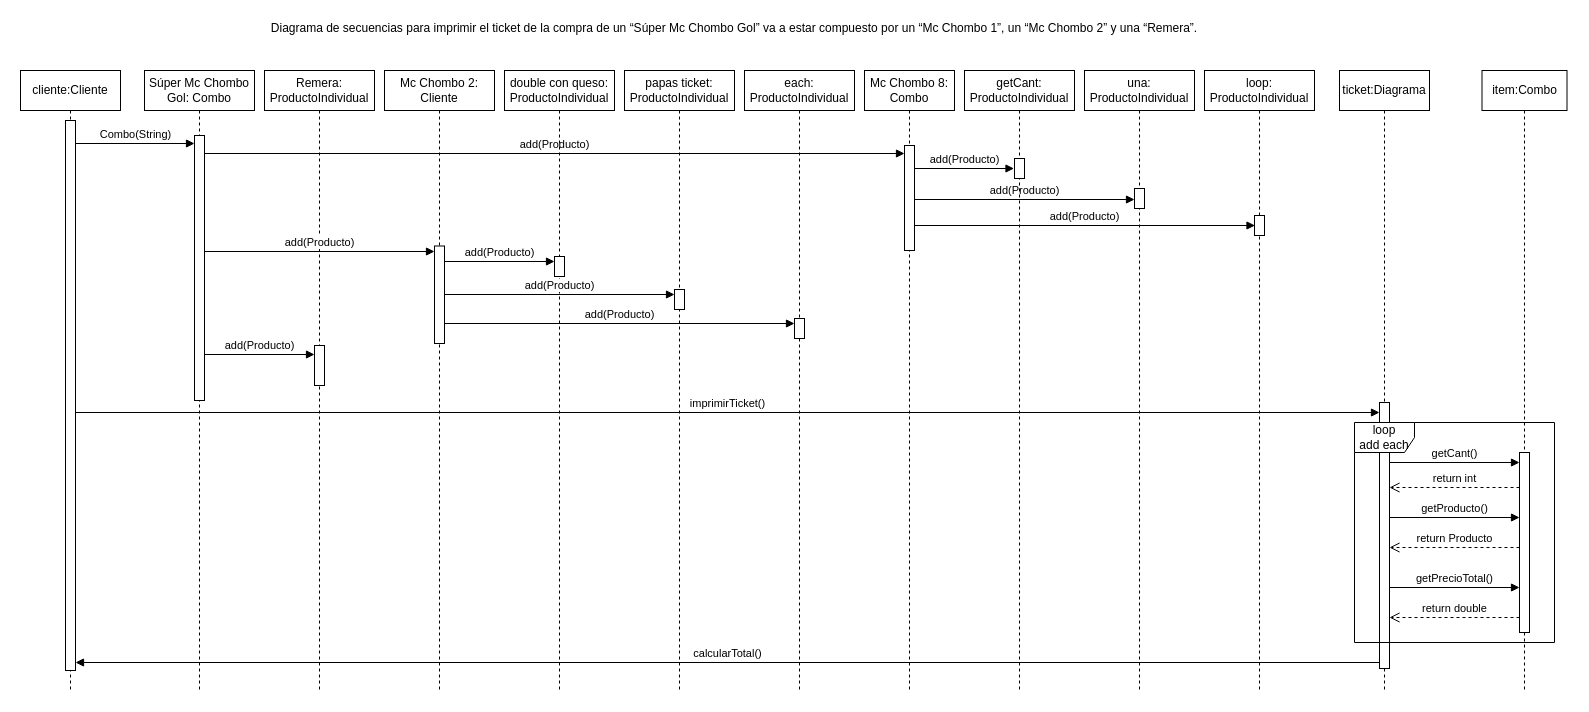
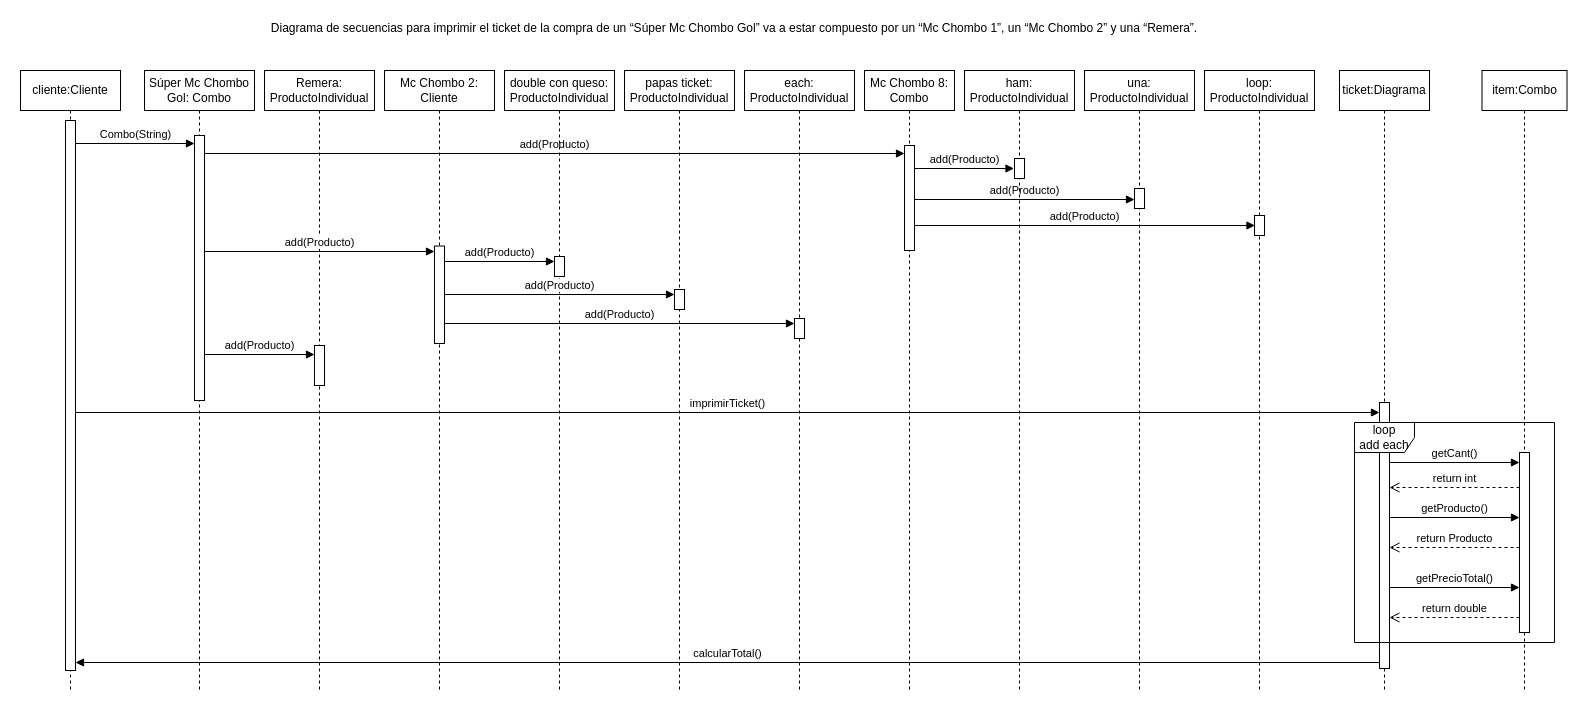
  <mxCell id="0" />
  <mxCell id="1" parent="0" />
  <mxCell id="2" value="ticket:Diagrama" style="shape=umlLifeline;perimeter=lifelinePerimeter;whiteSpace=wrap;html=1;container=1;dropTarget=0;collapsible=0;recursiveResize=0;outlineConnect=0;portConstraint=eastwest;newEdgeStyle={&quot;curved&quot;:0,&quot;rounded&quot;:0};" parent="1" vertex="1"><mxGeometry x="1339" y="70" width="90" height="620" as="geometry" /></mxCell>
  <mxCell id="3" value="" style="html=1;points=[[0,0,0,0,5],[0,1,0,0,-5],[1,0,0,0,5],[1,1,0,0,-5]];perimeter=orthogonalPerimeter;outlineConnect=0;targetShapes=umlLifeline;portConstraint=eastwest;newEdgeStyle={&quot;curved&quot;:0,&quot;rounded&quot;:0};" parent="1" vertex="1"><mxGeometry x="1379" y="402" width="10" height="266" as="geometry" /></mxCell>
  <mxCell id="4" value="item:Combo" style="shape=umlLifeline;perimeter=lifelinePerimeter;whiteSpace=wrap;html=1;container=1;dropTarget=0;collapsible=0;recursiveResize=0;outlineConnect=0;portConstraint=eastwest;newEdgeStyle={&quot;curved&quot;:0,&quot;rounded&quot;:0};" parent="1" vertex="1"><mxGeometry x="1481.5" y="70" width="85" height="620" as="geometry" /></mxCell>
  <mxCell id="5" value="loop&lt;div&gt;add each&lt;/div&gt;" style="shape=umlFrame;whiteSpace=wrap;html=1;pointerEvents=0;" parent="1" vertex="1"><mxGeometry x="1354" y="422" width="200" height="220" as="geometry" /></mxCell>
  <mxCell id="6" value="" style="html=1;points=[[0,0,0,0,5],[0,1,0,0,-5],[1,0,0,0,5],[1,1,0,0,-5]];perimeter=orthogonalPerimeter;outlineConnect=0;targetShapes=umlLifeline;portConstraint=eastwest;newEdgeStyle={&quot;curved&quot;:0,&quot;rounded&quot;:0};" parent="1" vertex="1"><mxGeometry x="1519" y="452" width="10" height="180" as="geometry" /></mxCell>
  <mxCell id="7" value="getCant()" style="html=1;verticalAlign=bottom;endArrow=block;curved=0;rounded=0;" parent="1" target="6" edge="1"><mxGeometry width="80" relative="1" as="geometry"><mxPoint x="1389" y="462" as="sourcePoint" /><mxPoint x="1539" y="462" as="targetPoint" /></mxGeometry></mxCell>
  <mxCell id="8" value="return int" style="html=1;verticalAlign=bottom;endArrow=open;dashed=1;endSize=8;curved=0;rounded=0;" parent="1" source="6" edge="1"><mxGeometry relative="1" as="geometry"><mxPoint x="1539" y="487" as="sourcePoint" /><mxPoint x="1389" y="487" as="targetPoint" /></mxGeometry></mxCell>
  <mxCell id="9" value="getProducto()" style="html=1;verticalAlign=bottom;endArrow=block;curved=0;rounded=0;" parent="1" target="6" edge="1"><mxGeometry width="80" relative="1" as="geometry"><mxPoint x="1389" y="517" as="sourcePoint" /><mxPoint x="1539" y="517" as="targetPoint" /></mxGeometry></mxCell>
  <mxCell id="10" value="return Producto" style="html=1;verticalAlign=bottom;endArrow=open;dashed=1;endSize=8;curved=0;rounded=0;" parent="1" source="6" edge="1"><mxGeometry relative="1" as="geometry"><mxPoint x="1539" y="547" as="sourcePoint" /><mxPoint x="1389" y="547" as="targetPoint" /></mxGeometry></mxCell>
  <mxCell id="11" value="getPrecioTotal()" style="html=1;verticalAlign=bottom;endArrow=block;curved=0;rounded=0;" parent="1" target="6" edge="1"><mxGeometry width="80" relative="1" as="geometry"><mxPoint x="1389" y="587" as="sourcePoint" /><mxPoint x="1539" y="587" as="targetPoint" /></mxGeometry></mxCell>
  <mxCell id="12" value="return double" style="html=1;verticalAlign=bottom;endArrow=open;dashed=1;endSize=8;curved=0;rounded=0;" parent="1" source="6" edge="1"><mxGeometry relative="1" as="geometry"><mxPoint x="1539" y="617" as="sourcePoint" /><mxPoint x="1389" y="617" as="targetPoint" /></mxGeometry></mxCell>
  <mxCell id="13" value="calcularTotal()" style="html=1;verticalAlign=bottom;endArrow=block;curved=0;rounded=0;fillColor=#FFFFFF;" parent="1" edge="1" target="16"><mxGeometry width="80" relative="1" as="geometry"><mxPoint x="1379" y="662" as="sourcePoint" /><mxPoint x="529" y="662" as="targetPoint" /></mxGeometry></mxCell>
  <mxCell id="14" value="imprimirTicket()" style="html=1;verticalAlign=bottom;endArrow=block;curved=0;rounded=0;fillColor=#FFFFFF;" parent="1" edge="1" source="16"><mxGeometry width="80" relative="1" as="geometry"><mxPoint x="529" y="412" as="sourcePoint" /><mxPoint x="1379" y="412" as="targetPoint" /></mxGeometry></mxCell>
  <mxCell id="15" value="cliente:Cliente" style="shape=umlLifeline;perimeter=lifelinePerimeter;whiteSpace=wrap;html=1;container=1;dropTarget=0;collapsible=0;recursiveResize=0;outlineConnect=0;portConstraint=eastwest;newEdgeStyle={&quot;curved&quot;:0,&quot;rounded&quot;:0};" parent="1" vertex="1"><mxGeometry x="20" y="70" width="100" height="620" as="geometry" /></mxCell>
  <mxCell id="16" value="" style="html=1;points=[[0,0,0,0,5],[0,1,0,0,-5],[1,0,0,0,5],[1,1,0,0,-5]];perimeter=orthogonalPerimeter;outlineConnect=0;targetShapes=umlLifeline;portConstraint=eastwest;newEdgeStyle={&quot;curved&quot;:0,&quot;rounded&quot;:0};" parent="15" vertex="1"><mxGeometry x="45" y="50" width="10" height="550" as="geometry" /></mxCell>
  <mxCell id="17" value="Mc Chombo 8:&lt;div&gt;Combo&lt;/div&gt;" style="shape=umlLifeline;perimeter=lifelinePerimeter;whiteSpace=wrap;html=1;container=1;dropTarget=0;collapsible=0;recursiveResize=0;outlineConnect=0;portConstraint=eastwest;newEdgeStyle={&quot;curved&quot;:0,&quot;rounded&quot;:0};" parent="1" vertex="1"><mxGeometry x="864" y="70" width="90" height="620" as="geometry" /></mxCell>
  <mxCell id="18" value="" style="html=1;points=[[0,0,0,0,5],[0,1,0,0,-5],[1,0,0,0,5],[1,1,0,0,-5]];perimeter=orthogonalPerimeter;outlineConnect=0;targetShapes=umlLifeline;portConstraint=eastwest;newEdgeStyle={&quot;curved&quot;:0,&quot;rounded&quot;:0};" parent="17" vertex="1"><mxGeometry x="40" y="75" width="10" height="105" as="geometry" /></mxCell>
  <mxCell id="19" value="add(Producto)" style="html=1;verticalAlign=bottom;endArrow=block;curved=0;rounded=0;" parent="1" edge="1"><mxGeometry width="80" relative="1" as="geometry"><mxPoint x="914" y="168" as="sourcePoint" /><mxPoint x="1013.5" y="168" as="targetPoint" /></mxGeometry></mxCell>
  <mxCell id="20" value="add(Producto)" style="html=1;verticalAlign=bottom;endArrow=block;curved=0;rounded=0;entryX=0;entryY=0;entryDx=0;entryDy=5;entryPerimeter=0;" parent="1" edge="1"><mxGeometry width="80" relative="1" as="geometry"><mxPoint x="914" y="199" as="sourcePoint" /><mxPoint x="1134" y="199" as="targetPoint" /><mxPoint as="offset" /></mxGeometry></mxCell>
  <mxCell id="21" value="add(Producto)" style="html=1;verticalAlign=bottom;endArrow=block;curved=0;rounded=0;" parent="1" edge="1"><mxGeometry width="80" relative="1" as="geometry"><mxPoint x="914" y="225" as="sourcePoint" /><mxPoint x="1254.5" y="225" as="targetPoint" /></mxGeometry></mxCell>
  <mxCell id="22" value="Diagrama de secuencias para imprimir el ticket de la compra de un&amp;nbsp;“Súper Mc Chombo Gol” va a estar compuesto por un “Mc Chombo 1”, un “Mc Chombo 2” y una “Remera”.&lt;br&gt;&lt;div&gt;&lt;br&gt;&lt;/div&gt;" style="text;html=1;align=center;verticalAlign=middle;whiteSpace=wrap;rounded=0;fillColor=#FFFFFF;" parent="1" vertex="1"><mxGeometry x="264" y="20" width="940" height="30" as="geometry" /></mxCell>
- <mxCell id="23" value="getCant:&lt;div&gt;ProductoIndividual&lt;/div&gt;" style="shape=umlLifeline;perimeter=lifelinePerimeter;whiteSpace=wrap;html=1;container=1;dropTarget=0;collapsible=0;recursiveResize=0;outlineConnect=0;portConstraint=eastwest;newEdgeStyle={&quot;curved&quot;:0,&quot;rounded&quot;:0};" parent="1" vertex="1"><mxGeometry x="964" y="70" width="110" height="620" as="geometry" /></mxCell>
+ <mxCell id="23" value="ham:&lt;div&gt;ProductoIndividual&lt;/div&gt;" style="shape=umlLifeline;perimeter=lifelinePerimeter;whiteSpace=wrap;html=1;container=1;dropTarget=0;collapsible=0;recursiveResize=0;outlineConnect=0;portConstraint=eastwest;newEdgeStyle={&quot;curved&quot;:0,&quot;rounded&quot;:0};" parent="1" vertex="1"><mxGeometry x="964" y="70" width="110" height="620" as="geometry" /></mxCell>
  <mxCell id="24" value="" style="html=1;points=[[0,0,0,0,5],[0,1,0,0,-5],[1,0,0,0,5],[1,1,0,0,-5]];perimeter=orthogonalPerimeter;outlineConnect=0;targetShapes=umlLifeline;portConstraint=eastwest;newEdgeStyle={&quot;curved&quot;:0,&quot;rounded&quot;:0};" parent="23" vertex="1"><mxGeometry x="50" y="88" width="10" height="20" as="geometry" /></mxCell>
  <mxCell id="25" value="una:&lt;div&gt;ProductoIndividual&lt;/div&gt;" style="shape=umlLifeline;perimeter=lifelinePerimeter;whiteSpace=wrap;html=1;container=1;dropTarget=0;collapsible=0;recursiveResize=0;outlineConnect=0;portConstraint=eastwest;newEdgeStyle={&quot;curved&quot;:0,&quot;rounded&quot;:0};" parent="1" vertex="1"><mxGeometry x="1084" y="70" width="110" height="620" as="geometry" /></mxCell>
  <mxCell id="26" value="" style="html=1;points=[[0,0,0,0,5],[0,1,0,0,-5],[1,0,0,0,5],[1,1,0,0,-5]];perimeter=orthogonalPerimeter;outlineConnect=0;targetShapes=umlLifeline;portConstraint=eastwest;newEdgeStyle={&quot;curved&quot;:0,&quot;rounded&quot;:0};" parent="25" vertex="1"><mxGeometry x="50" y="118" width="10" height="20" as="geometry" /></mxCell>
  <mxCell id="27" value="loop:&lt;div&gt;ProductoIndividual&lt;/div&gt;" style="shape=umlLifeline;perimeter=lifelinePerimeter;whiteSpace=wrap;html=1;container=1;dropTarget=0;collapsible=0;recursiveResize=0;outlineConnect=0;portConstraint=eastwest;newEdgeStyle={&quot;curved&quot;:0,&quot;rounded&quot;:0};" parent="1" vertex="1"><mxGeometry x="1204" y="70" width="110" height="620" as="geometry" /></mxCell>
  <mxCell id="28" value="" style="html=1;points=[[0,0,0,0,5],[0,1,0,0,-5],[1,0,0,0,5],[1,1,0,0,-5]];perimeter=orthogonalPerimeter;outlineConnect=0;targetShapes=umlLifeline;portConstraint=eastwest;newEdgeStyle={&quot;curved&quot;:0,&quot;rounded&quot;:0};" parent="27" vertex="1"><mxGeometry x="50" y="145" width="10" height="20" as="geometry" /></mxCell>
  <mxCell id="29" value="Combo(String)" style="html=1;verticalAlign=bottom;endArrow=block;curved=0;rounded=0;" parent="1" edge="1"><mxGeometry width="80" relative="1" as="geometry"><mxPoint x="75" y="143" as="sourcePoint" /><mxPoint x="194" y="143" as="targetPoint" /></mxGeometry></mxCell>
  <mxCell id="30" value="Mc Chombo 2: Cliente" style="shape=umlLifeline;perimeter=lifelinePerimeter;whiteSpace=wrap;html=1;container=1;dropTarget=0;collapsible=0;recursiveResize=0;outlineConnect=0;portConstraint=eastwest;newEdgeStyle={&quot;curved&quot;:0,&quot;rounded&quot;:0};" parent="1" vertex="1"><mxGeometry x="384" y="70" width="110" height="620" as="geometry" /></mxCell>
  <mxCell id="31" value="" style="html=1;points=[[0,0,0,0,5],[0,1,0,0,-5],[1,0,0,0,5],[1,1,0,0,-5]];perimeter=orthogonalPerimeter;outlineConnect=0;targetShapes=umlLifeline;portConstraint=eastwest;newEdgeStyle={&quot;curved&quot;:0,&quot;rounded&quot;:0};" vertex="1" parent="30"><mxGeometry x="50" y="175.5" width="10" height="97.5" as="geometry" /></mxCell>
  <mxCell id="32" value="Súper Mc Chombo Gol: Combo" style="shape=umlLifeline;perimeter=lifelinePerimeter;whiteSpace=wrap;html=1;container=1;dropTarget=0;collapsible=0;recursiveResize=0;outlineConnect=0;portConstraint=eastwest;newEdgeStyle={&quot;curved&quot;:0,&quot;rounded&quot;:0};" parent="1" vertex="1"><mxGeometry x="144" y="70" width="110" height="620" as="geometry" /></mxCell>
  <mxCell id="33" value="" style="html=1;points=[[0,0,0,0,5],[0,1,0,0,-5],[1,0,0,0,5],[1,1,0,0,-5]];perimeter=orthogonalPerimeter;outlineConnect=0;targetShapes=umlLifeline;portConstraint=eastwest;newEdgeStyle={&quot;curved&quot;:0,&quot;rounded&quot;:0};" parent="32" vertex="1"><mxGeometry x="50" y="65" width="10" height="265" as="geometry" /></mxCell>
  <mxCell id="34" value="add(Producto)" style="html=1;verticalAlign=bottom;endArrow=block;curved=0;rounded=0;" parent="1" edge="1" source="33"><mxGeometry width="80" relative="1" as="geometry"><mxPoint x="173" y="153" as="sourcePoint" /><mxPoint x="904" y="153" as="targetPoint" /></mxGeometry></mxCell>
  <mxCell id="35" value="double con queso:&lt;div&gt;ProductoIndividual&lt;/div&gt;" style="shape=umlLifeline;perimeter=lifelinePerimeter;whiteSpace=wrap;html=1;container=1;dropTarget=0;collapsible=0;recursiveResize=0;outlineConnect=0;portConstraint=eastwest;newEdgeStyle={&quot;curved&quot;:0,&quot;rounded&quot;:0};" vertex="1" parent="1"><mxGeometry x="504" y="70" width="110" height="620" as="geometry" /></mxCell>
  <mxCell id="36" value="" style="html=1;points=[[0,0,0,0,5],[0,1,0,0,-5],[1,0,0,0,5],[1,1,0,0,-5]];perimeter=orthogonalPerimeter;outlineConnect=0;targetShapes=umlLifeline;portConstraint=eastwest;newEdgeStyle={&quot;curved&quot;:0,&quot;rounded&quot;:0};" vertex="1" parent="35"><mxGeometry x="50" y="186" width="10" height="20" as="geometry" /></mxCell>
  <mxCell id="37" value="papas ticket:&lt;div&gt;ProductoIndividual&lt;/div&gt;" style="shape=umlLifeline;perimeter=lifelinePerimeter;whiteSpace=wrap;html=1;container=1;dropTarget=0;collapsible=0;recursiveResize=0;outlineConnect=0;portConstraint=eastwest;newEdgeStyle={&quot;curved&quot;:0,&quot;rounded&quot;:0};" vertex="1" parent="1"><mxGeometry x="624" y="70" width="110" height="620" as="geometry" /></mxCell>
  <mxCell id="38" value="each:&lt;div&gt;ProductoIndividual&lt;/div&gt;" style="shape=umlLifeline;perimeter=lifelinePerimeter;whiteSpace=wrap;html=1;container=1;dropTarget=0;collapsible=0;recursiveResize=0;outlineConnect=0;portConstraint=eastwest;newEdgeStyle={&quot;curved&quot;:0,&quot;rounded&quot;:0};" vertex="1" parent="1"><mxGeometry x="744" y="70" width="110" height="620" as="geometry" /></mxCell>
  <mxCell id="39" value="" style="html=1;points=[[0,0,0,0,5],[0,1,0,0,-5],[1,0,0,0,5],[1,1,0,0,-5]];perimeter=orthogonalPerimeter;outlineConnect=0;targetShapes=umlLifeline;portConstraint=eastwest;newEdgeStyle={&quot;curved&quot;:0,&quot;rounded&quot;:0};" vertex="1" parent="38"><mxGeometry x="50" y="248" width="10" height="20" as="geometry" /></mxCell>
  <mxCell id="40" value="Remera:&lt;div&gt;ProductoIndividual&lt;/div&gt;" style="shape=umlLifeline;perimeter=lifelinePerimeter;whiteSpace=wrap;html=1;container=1;dropTarget=0;collapsible=0;recursiveResize=0;outlineConnect=0;portConstraint=eastwest;newEdgeStyle={&quot;curved&quot;:0,&quot;rounded&quot;:0};" vertex="1" parent="1"><mxGeometry x="264" y="70" width="110" height="620" as="geometry" /></mxCell>
  <mxCell id="41" value="" style="html=1;points=[[0,0,0,0,5],[0,1,0,0,-5],[1,0,0,0,5],[1,1,0,0,-5]];perimeter=orthogonalPerimeter;outlineConnect=0;targetShapes=umlLifeline;portConstraint=eastwest;newEdgeStyle={&quot;curved&quot;:0,&quot;rounded&quot;:0};" vertex="1" parent="40"><mxGeometry x="50" y="275" width="10" height="40" as="geometry" /></mxCell>
  <mxCell id="42" value="add(Producto)" style="html=1;verticalAlign=bottom;endArrow=block;curved=0;rounded=0;entryX=0;entryY=0;entryDx=0;entryDy=5;entryPerimeter=0;" edge="1" parent="1" source="31" target="36"><mxGeometry width="80" relative="1" as="geometry"><mxPoint x="444" y="263" as="sourcePoint" /><mxPoint x="543.5" y="263" as="targetPoint" /></mxGeometry></mxCell>
  <mxCell id="43" value="add(Producto)" style="html=1;verticalAlign=bottom;endArrow=block;curved=0;rounded=0;entryX=0;entryY=0;entryDx=0;entryDy=5;entryPerimeter=0;" edge="1" parent="1" source="31" target="44"><mxGeometry width="80" relative="1" as="geometry"><mxPoint x="444" y="293" as="sourcePoint" /><mxPoint x="554" y="293" as="targetPoint" /></mxGeometry></mxCell>
  <mxCell id="44" value="" style="html=1;points=[[0,0,0,0,5],[0,1,0,0,-5],[1,0,0,0,5],[1,1,0,0,-5]];perimeter=orthogonalPerimeter;outlineConnect=0;targetShapes=umlLifeline;portConstraint=eastwest;newEdgeStyle={&quot;curved&quot;:0,&quot;rounded&quot;:0};" vertex="1" parent="1"><mxGeometry x="674" y="289" width="10" height="20" as="geometry" /></mxCell>
  <mxCell id="45" value="add(Producto)" style="html=1;verticalAlign=bottom;endArrow=block;curved=0;rounded=0;entryX=0;entryY=0;entryDx=0;entryDy=5;entryPerimeter=0;" edge="1" parent="1" target="39"><mxGeometry width="80" relative="1" as="geometry"><mxPoint x="444" y="323" as="sourcePoint" /><mxPoint x="674" y="323" as="targetPoint" /></mxGeometry></mxCell>
  <mxCell id="46" value="add(Producto)" style="html=1;verticalAlign=bottom;endArrow=block;curved=0;rounded=0;" edge="1" parent="1" source="33"><mxGeometry width="80" relative="1" as="geometry"><mxPoint x="173" y="251" as="sourcePoint" /><mxPoint x="434" y="251" as="targetPoint" /></mxGeometry></mxCell>
  <mxCell id="47" value="add(Producto)" style="html=1;verticalAlign=bottom;endArrow=block;curved=0;rounded=0;" edge="1" parent="1"><mxGeometry width="80" relative="1" as="geometry"><mxPoint x="204" y="354" as="sourcePoint" /><mxPoint x="314" y="354" as="targetPoint" /></mxGeometry></mxCell>
